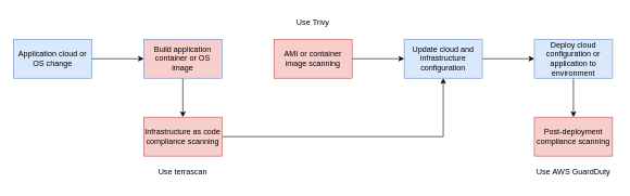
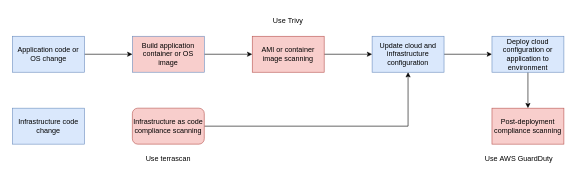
  <mxCell id="0" />
  <mxCell id="1" parent="0" />
  <mxCell id="2" style="edgeStyle=orthogonalEdgeStyle;rounded=0;orthogonalLoop=1;jettySize=auto;html=1;" edge="1" parent="1" source="3" target="5"><mxGeometry relative="1" as="geometry" /></mxCell>
- <mxCell id="3" value="Application cloud or OS change" style="rounded=0;whiteSpace=wrap;html=1;fillColor=#dae8fc;strokeColor=#6c8ebf;" vertex="1" parent="1"><mxGeometry x="20" y="60" width="120" height="60" as="geometry" /></mxCell>
- <mxCell id="4" style="edgeStyle=orthogonalEdgeStyle;rounded=0;orthogonalLoop=1;jettySize=auto;html=1;" edge="1" parent="1" source="5" target="12"><mxGeometry relative="1" as="geometry" /></mxCell>
+ <mxCell id="3" value="Application code or OS change" style="rounded=0;whiteSpace=wrap;html=1;fillColor=#dae8fc;strokeColor=#6c8ebf;" vertex="1" parent="1"><mxGeometry x="20" y="60" width="120" height="60" as="geometry" /></mxCell>
+ <mxCell id="4" style="edgeStyle=orthogonalEdgeStyle;rounded=0;orthogonalLoop=1;jettySize=auto;html=1;entryX=0;entryY=0.5;entryDx=0;entryDy=0;" edge="1" parent="1" source="5" target="14"><mxGeometry relative="1" as="geometry" /></mxCell>
  <mxCell id="5" value="Build application container or OS image" style="rounded=0;whiteSpace=wrap;html=1;fillColor=#f8cecc;strokeColor=#6c8ebf;" vertex="1" parent="1"><mxGeometry x="220" y="60" width="120" height="60" as="geometry" /></mxCell>
  <mxCell id="6" style="edgeStyle=orthogonalEdgeStyle;rounded=0;orthogonalLoop=1;jettySize=auto;html=1;entryX=0;entryY=0.5;entryDx=0;entryDy=0;" edge="1" parent="1" source="7" target="9"><mxGeometry relative="1" as="geometry" /></mxCell>
  <mxCell id="7" value="Update cloud and infrastructure configuration" style="rounded=0;whiteSpace=wrap;html=1;fillColor=#dae8fc;strokeColor=#6c8ebf;" vertex="1" parent="1"><mxGeometry x="620" y="60" width="120" height="60" as="geometry" /></mxCell>
  <mxCell id="8" style="edgeStyle=orthogonalEdgeStyle;rounded=0;orthogonalLoop=1;jettySize=auto;html=1;entryX=0.5;entryY=0;entryDx=0;entryDy=0;" edge="1" parent="1" source="9" target="15"><mxGeometry relative="1" as="geometry" /></mxCell>
  <mxCell id="9" value="Deploy cloud configuration or application to environment" style="rounded=0;whiteSpace=wrap;html=1;fillColor=#dae8fc;strokeColor=#6c8ebf;" vertex="1" parent="1"><mxGeometry x="820" y="60" width="120" height="60" as="geometry" /></mxCell>
+ <mxCell id="10" value="Infrastructure code change" style="rounded=0;whiteSpace=wrap;html=1;fillColor=#dae8fc;strokeColor=#6c8ebf;" vertex="1" parent="1"><mxGeometry x="20" y="180" width="120" height="60" as="geometry" /></mxCell>
  <mxCell id="11" style="edgeStyle=orthogonalEdgeStyle;rounded=0;orthogonalLoop=1;jettySize=auto;html=1;entryX=0.5;entryY=1;entryDx=0;entryDy=0;" edge="1" parent="1" source="12" target="7"><mxGeometry relative="1" as="geometry" /></mxCell>
- <mxCell id="12" value="Infrastructure as code compliance scanning" style="rounded=0;whiteSpace=wrap;html=1;fillColor=#f8cecc;strokeColor=#b85450;" vertex="1" parent="1"><mxGeometry x="220" y="180" width="120" height="60" as="geometry" /></mxCell>
+ <mxCell id="12" value="Infrastructure as code compliance scanning" style="whiteSpace=wrap;html=1;fillColor=#f8cecc;strokeColor=#b85450;rounded=1;" vertex="1" parent="1"><mxGeometry x="220" y="180" width="120" height="60" as="geometry" /></mxCell>
  <mxCell id="13" style="edgeStyle=orthogonalEdgeStyle;rounded=0;orthogonalLoop=1;jettySize=auto;html=1;entryX=0;entryY=0.5;entryDx=0;entryDy=0;" edge="1" parent="1" source="14" target="7"><mxGeometry relative="1" as="geometry" /></mxCell>
  <mxCell id="14" value="AMI or container image scanning" style="rounded=0;whiteSpace=wrap;html=1;fillColor=#f8cecc;strokeColor=#b85450;" vertex="1" parent="1"><mxGeometry x="420" y="60" width="120" height="60" as="geometry" /></mxCell>
  <mxCell id="15" value="Post-deployment compliance scanning" style="rounded=0;whiteSpace=wrap;html=1;fillColor=#f8cecc;strokeColor=#b85450;" vertex="1" parent="1"><mxGeometry x="820" y="180" width="120" height="60" as="geometry" /></mxCell>
  <mxCell id="16" value="Use&amp;nbsp;Trivy" style="text;html=1;align=center;verticalAlign=middle;whiteSpace=wrap;rounded=0;" vertex="1" parent="1"><mxGeometry x="450" y="20" width="60" height="30" as="geometry" /></mxCell>
  <mxCell id="17" value="Use&amp;nbsp;terrascan" style="text;html=1;align=center;verticalAlign=middle;whiteSpace=wrap;rounded=0;" vertex="1" parent="1"><mxGeometry x="250" y="250" width="60" height="30" as="geometry" /></mxCell>
- <mxCell id="18" value="Use&amp;nbsp;AWS GuardDuty" style="text;html=1;align=center;verticalAlign=middle;whiteSpace=wrap;rounded=0;" vertex="1" parent="1"><mxGeometry x="815" y="250" width="130" height="30" as="geometry" /></mxCell>
+ <mxCell id="18" value="Use&amp;nbsp;AWS GuardDuty" style="text;html=1;align=center;verticalAlign=middle;whiteSpace=wrap;rounded=0;" vertex="1" parent="1"><mxGeometry x="800" y="250" width="130" height="30" as="geometry" /></mxCell>
